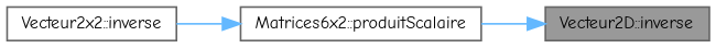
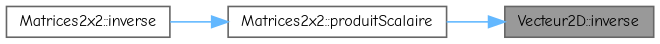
  digraph {
    fontname="Comic Neue"
    rankdir=RL
    node [color=grey40 fillcolor=white fontname="Comic Neue" fontsize=10 shape=box style=filled]
    edge [color=steelblue1 dir=back fontname="Comic Neue" fontsize=10 labelfontname=Helvetica labelfontsize=10 style=solid]
    n1 [color=gray40 fillcolor=grey60 fontcolor=black height=0.2 label="Vecteur2D::inverse" width=0.4]
-   n2 [height=0.2 label="Matrices6x2::produitScalaire" width=0.4]
-   n3 [height=0.2 label="Vecteur2x2::inverse" width=0.4]
+   n2 [height=0.2 label="Matrices2x2::produitScalaire" width=0.4]
+   n3 [height=0.2 label="Matrices2x2::inverse" width=0.4]
    n1 -> n2
    n2 -> n3
  }
